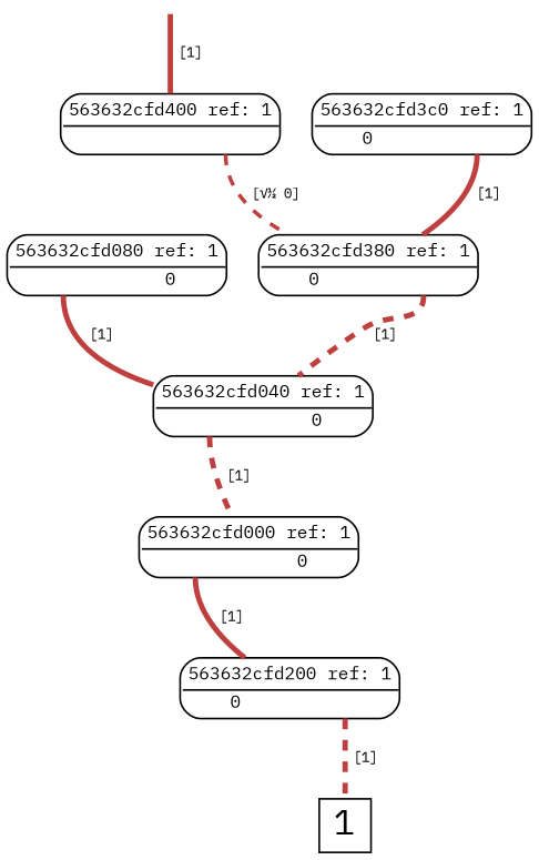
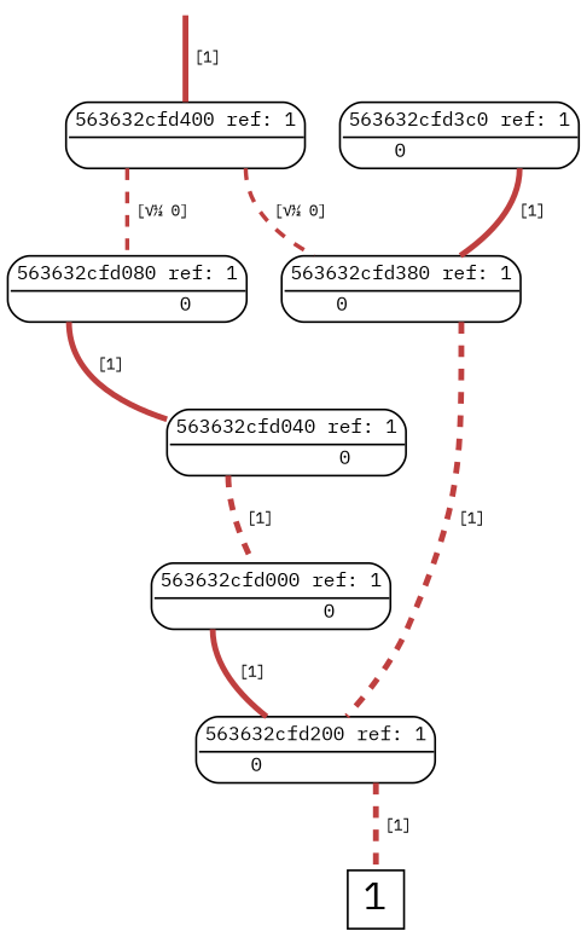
  digraph {
    fontname="IBM Plex Mono"
    node [fontname="IBM Plex Mono" shape=plain]
    edge [arrowhead=none color="0.000 0.667 0.750" fontname="IBM Plex Mono" penwidth=3 style=dashed tailport="1:s"]
    root [shape=point style=invis]
    n2 [label=<<font point-size="10"><table border="1" cellspacing="0" cellpadding="2" style="rounded"><tr><td colspan="2" border="1" sides="B">563632cfd400 ref: 1</td></tr><tr><td port="0" href="javascript:;" border="0" tooltip="0.7071"><font color="white">&nbsp;0 </font></td><td port="1" href="javascript:;" border="0" tooltip="0.7071"><font color="white">&nbsp;0 </font></td></tr></table></font>>]
    n3 [label=<<font point-size="10"><table border="1" cellspacing="0" cellpadding="2" style="rounded"><tr><td colspan="2" border="1" sides="B">563632cfd080 ref: 1</td></tr><tr><td port="0" href="javascript:;" border="0" tooltip="1"><font color="white">&nbsp;0 </font></td><td port="1" href="javascript:;" border="0" tooltip="0">&nbsp;0 </td></tr></table></font>>]
    n4 [label=<<font point-size="10"><table border="1" cellspacing="0" cellpadding="2" style="rounded"><tr><td colspan="2" border="1" sides="B">563632cfd380 ref: 1</td></tr><tr><td port="0" href="javascript:;" border="0" tooltip="0">&nbsp;0 </td><td port="1" href="javascript:;" border="0" tooltip="1"><font color="white">&nbsp;0 </font></td></tr></table></font>>]
    n5 [height=0.3 label=<<font point-size="20">1</font>> shape=box width=0.3]
    n6 [label=<<font point-size="10"><table border="1" cellspacing="0" cellpadding="2" style="rounded"><tr><td colspan="2" border="1" sides="B">563632cfd3c0 ref: 1</td></tr><tr><td port="0" href="javascript:;" border="0" tooltip="0">&nbsp;0 </td><td port="1" href="javascript:;" border="0" tooltip="1"><font color="white">&nbsp;0 </font></td></tr></table></font>>]
    n7 [label=<<font point-size="10"><table border="1" cellspacing="0" cellpadding="2" style="rounded"><tr><td colspan="2" border="1" sides="B">563632cfd040 ref: 1</td></tr><tr><td port="0" href="javascript:;" border="0" tooltip="1"><font color="white">&nbsp;0 </font></td><td port="1" href="javascript:;" border="0" tooltip="0">&nbsp;0 </td></tr></table></font>>]
    n8 [label=<<font point-size="10"><table border="1" cellspacing="0" cellpadding="2" style="rounded"><tr><td colspan="2" border="1" sides="B">563632cfd200 ref: 1</td></tr><tr><td port="0" href="javascript:;" border="0" tooltip="0">&nbsp;0 </td><td port="1" href="javascript:;" border="0" tooltip="1"><font color="white">&nbsp;0 </font></td></tr></table></font>>]
    n9 [label=<<font point-size="10"><table border="1" cellspacing="0" cellpadding="2" style="rounded"><tr><td colspan="2" border="1" sides="B">563632cfd000 ref: 1</td></tr><tr><td port="0" href="javascript:;" border="0" tooltip="1"><font color="white">&nbsp;0 </font></td><td port="1" href="javascript:;" border="0" tooltip="0">&nbsp;0 </td></tr></table></font>>]
    root -> n2 [label=<<font point-size="8">&nbsp;[1]</font>> style=bold]
+   n2 -> n3 [label=<<font point-size="8">&nbsp;[√½ 0]</font>> penwidth=2.12132 tailport="0:s"]
    n2 -> n4 [label=<<font point-size="8">&nbsp;[√½ 0]</font>> penwidth=2.12132]
    n3 -> n7 [label=<<font point-size="8">&nbsp;[1]</font>> style=bold tailport="0:s"]
-   n4 -> n7 [label=<<font point-size="8">&nbsp;[1]</font>>]
+   n4 -> n8 [label=<<font point-size="8">&nbsp;[1]</font>>]
    n6 -> n4 [label=<<font point-size="8">&nbsp;[1]</font>> style=bold]
    n7 -> n9 [label=<<font point-size="8">&nbsp;[1]</font>> tailport="0:s"]
    n8 -> n5 [label=<<font point-size="8">&nbsp;[1]</font>>]
    n9 -> n8 [label=<<font point-size="8">&nbsp;[1]</font>> style=bold tailport="0:s"]
  }
